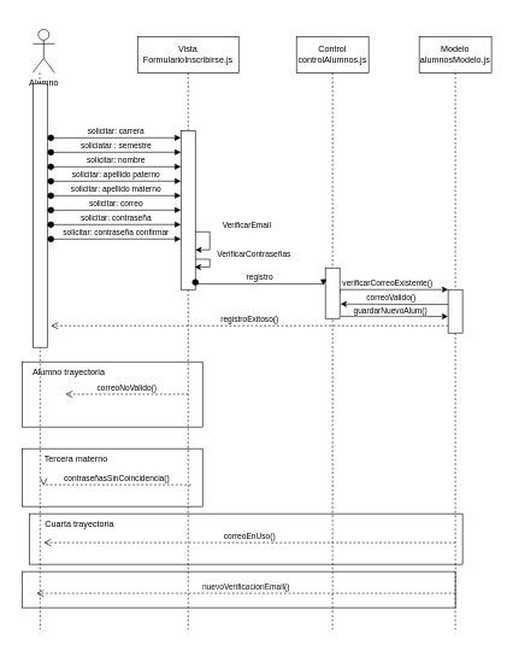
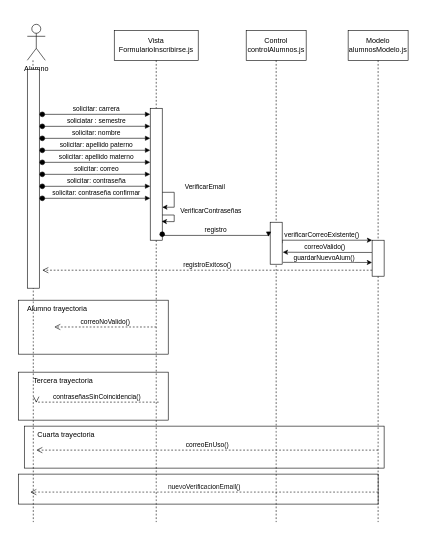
  <mxCell id="0" />
  <mxCell id="1" parent="0" />
  <mxCell id="2" value="Vista&lt;br&gt;FormularioInscribirse.js" style="shape=umlLifeline;perimeter=lifelinePerimeter;whiteSpace=wrap;html=1;container=0;dropTarget=0;collapsible=0;recursiveResize=0;outlineConnect=0;portConstraint=eastwest;newEdgeStyle={&quot;edgeStyle&quot;:&quot;elbowEdgeStyle&quot;,&quot;elbow&quot;:&quot;vertical&quot;,&quot;curved&quot;:0,&quot;rounded&quot;:0};size=50;" vertex="1" parent="1"><mxGeometry x="190" y="50" width="140" height="820" as="geometry" /></mxCell>
  <mxCell id="3" value="Control&lt;br&gt;controlAlumnos.js" style="shape=umlLifeline;perimeter=lifelinePerimeter;whiteSpace=wrap;html=1;container=0;dropTarget=0;collapsible=0;recursiveResize=0;outlineConnect=0;portConstraint=eastwest;newEdgeStyle={&quot;edgeStyle&quot;:&quot;elbowEdgeStyle&quot;,&quot;elbow&quot;:&quot;vertical&quot;,&quot;curved&quot;:0,&quot;rounded&quot;:0};size=50;" vertex="1" parent="1"><mxGeometry x="410" y="50" width="100" height="820" as="geometry" /></mxCell>
  <mxCell id="4" value="Modelo&lt;div&gt;alumnosModelo.js&lt;/div&gt;" style="shape=umlLifeline;perimeter=lifelinePerimeter;whiteSpace=wrap;html=1;container=0;dropTarget=0;collapsible=0;recursiveResize=0;outlineConnect=0;portConstraint=eastwest;newEdgeStyle={&quot;edgeStyle&quot;:&quot;elbowEdgeStyle&quot;,&quot;elbow&quot;:&quot;vertical&quot;,&quot;curved&quot;:0,&quot;rounded&quot;:0};size=50;" vertex="1" parent="1"><mxGeometry x="580" y="50" width="100" height="820" as="geometry" /></mxCell>
  <mxCell id="5" value="" style="group" vertex="1" connectable="0" parent="1"><mxGeometry x="40" y="20" width="430" height="590" as="geometry" /></mxCell>
  <mxCell id="6" style="edgeStyle=orthogonalEdgeStyle;rounded=0;orthogonalLoop=1;jettySize=auto;html=1;dashed=1;endArrow=none;endFill=0;" edge="1" parent="5"><mxGeometry relative="1" as="geometry"><mxPoint x="15" y="850" as="targetPoint" /><mxPoint x="14.5" y="80" as="sourcePoint" /></mxGeometry></mxCell>
  <mxCell id="7" value="Alumno" style="shape=umlActor;verticalLabelPosition=bottom;verticalAlign=top;html=1;outlineConnect=0;" vertex="1" parent="5"><mxGeometry x="5" y="20" width="30" height="60" as="geometry" /></mxCell>
  <mxCell id="8" value="" style="rounded=0;whiteSpace=wrap;html=1;" vertex="1" parent="5"><mxGeometry x="5" y="95" width="20" height="365" as="geometry" /></mxCell>
  <mxCell id="9" value="" style="rounded=0;whiteSpace=wrap;html=1;fillStyle=cross-hatch;align=left;" vertex="1" parent="5"><mxGeometry x="-10" y="480" width="250" height="90" as="geometry" /></mxCell>
  <mxCell id="10" value="Alumno trayectoria" style="text;html=1;align=center;verticalAlign=middle;whiteSpace=wrap;rounded=0;" vertex="1" parent="5"><mxGeometry x="-10" y="480" width="130" height="30" as="geometry" /></mxCell>
  <mxCell id="11" value="correoNoValido()" style="html=1;verticalAlign=bottom;endArrow=open;dashed=1;endSize=8;edgeStyle=elbowEdgeStyle;elbow=vertical;curved=0;rounded=0;" edge="1" parent="5"><mxGeometry relative="1" as="geometry"><mxPoint x="50" y="524.71" as="targetPoint" /><Array as="points"><mxPoint x="145" y="524.71" /></Array><mxPoint x="220" y="524.71" as="sourcePoint" /></mxGeometry></mxCell>
  <mxCell id="12" value="" style="rounded=0;whiteSpace=wrap;html=1;" vertex="1" parent="1"><mxGeometry x="250" y="180" width="20" height="220" as="geometry" /></mxCell>
  <mxCell id="13" style="edgeStyle=orthogonalEdgeStyle;rounded=0;orthogonalLoop=1;jettySize=auto;html=1;exitX=1;exitY=0.5;exitDx=0;exitDy=0;entryX=0;entryY=0;entryDx=0;entryDy=0;" edge="1" parent="1" source="17" target="32"><mxGeometry relative="1" as="geometry"><Array as="points"><mxPoint x="580" y="400" /><mxPoint x="580" y="400" /></Array></mxGeometry></mxCell>
  <mxCell id="14" value="verificarCorreoExistente()" style="edgeLabel;html=1;align=center;verticalAlign=middle;resizable=0;points=[];" vertex="1" connectable="0" parent="13"><mxGeometry x="-0.659" relative="1" as="geometry"><mxPoint x="44" y="-10" as="offset" /></mxGeometry></mxCell>
  <mxCell id="15" style="edgeStyle=orthogonalEdgeStyle;rounded=0;orthogonalLoop=1;jettySize=auto;html=1;exitX=1.058;exitY=0.956;exitDx=0;exitDy=0;entryX=-0.007;entryY=0.619;entryDx=0;entryDy=0;exitPerimeter=0;entryPerimeter=0;" edge="1" parent="1" source="17" target="32"><mxGeometry relative="1" as="geometry"><Array as="points"><mxPoint x="545" y="437" /></Array></mxGeometry></mxCell>
  <mxCell id="16" value="guardarNuevoAlum()" style="edgeLabel;html=1;align=center;verticalAlign=middle;resizable=0;points=[];" vertex="1" connectable="0" parent="15"><mxGeometry x="-0.146" y="1" relative="1" as="geometry"><mxPoint x="5" y="-6" as="offset" /></mxGeometry></mxCell>
  <mxCell id="17" value="" style="rounded=0;whiteSpace=wrap;html=1;" vertex="1" parent="1"><mxGeometry x="450" y="370" width="20" height="70" as="geometry" /></mxCell>
  <mxCell id="18" value="solicitar: carrera" style="html=1;verticalAlign=bottom;startArrow=oval;endArrow=block;startSize=8;edgeStyle=elbowEdgeStyle;elbow=vertical;curved=0;rounded=0;" edge="1" parent="1" target="12"><mxGeometry relative="1" as="geometry"><mxPoint x="70" y="190.14" as="sourcePoint" /><mxPoint x="220" y="190.14" as="targetPoint" /></mxGeometry></mxCell>
  <mxCell id="19" value="soliciatar : semestre" style="html=1;verticalAlign=bottom;startArrow=oval;endArrow=block;startSize=8;edgeStyle=elbowEdgeStyle;elbow=vertical;curved=0;rounded=0;entryX=0;entryY=0.136;entryDx=0;entryDy=0;entryPerimeter=0;" edge="1" parent="1" target="12"><mxGeometry relative="1" as="geometry"><mxPoint x="70" y="210.14" as="sourcePoint" /><mxPoint x="220" y="210.14" as="targetPoint" /></mxGeometry></mxCell>
  <mxCell id="20" value="solicitar: nombre" style="html=1;verticalAlign=bottom;startArrow=oval;endArrow=block;startSize=8;edgeStyle=elbowEdgeStyle;elbow=vertical;curved=0;rounded=0;entryX=0;entryY=0.227;entryDx=0;entryDy=0;entryPerimeter=0;" edge="1" parent="1" target="12"><mxGeometry relative="1" as="geometry"><mxPoint x="70" y="230.14" as="sourcePoint" /><mxPoint x="220" y="230.14" as="targetPoint" /></mxGeometry></mxCell>
  <mxCell id="21" value="solicitar: apellido paterno" style="html=1;verticalAlign=bottom;startArrow=oval;endArrow=block;startSize=8;edgeStyle=elbowEdgeStyle;elbow=vertical;curved=0;rounded=0;" edge="1" parent="1" target="12"><mxGeometry relative="1" as="geometry"><mxPoint x="70" y="250.14" as="sourcePoint" /><mxPoint x="220" y="250.14" as="targetPoint" /></mxGeometry></mxCell>
  <mxCell id="22" value="solicitar: apellido materno" style="html=1;verticalAlign=bottom;startArrow=oval;endArrow=block;startSize=8;edgeStyle=elbowEdgeStyle;elbow=vertical;curved=0;rounded=0;" edge="1" parent="1" target="12"><mxGeometry relative="1" as="geometry"><mxPoint x="70" y="270.14" as="sourcePoint" /><mxPoint x="220" y="270.14" as="targetPoint" /></mxGeometry></mxCell>
  <mxCell id="23" value="solicitar: correo" style="html=1;verticalAlign=bottom;startArrow=oval;endArrow=block;startSize=8;edgeStyle=elbowEdgeStyle;elbow=horizontal;curved=0;rounded=0;entryX=0;entryY=0.5;entryDx=0;entryDy=0;" edge="1" parent="1" target="12"><mxGeometry relative="1" as="geometry"><mxPoint x="70" y="290.14" as="sourcePoint" /><mxPoint x="220" y="290.14" as="targetPoint" /></mxGeometry></mxCell>
  <mxCell id="24" value="solicitar: contraseña" style="html=1;verticalAlign=bottom;startArrow=oval;endArrow=block;startSize=8;edgeStyle=elbowEdgeStyle;elbow=vertical;curved=0;rounded=0;" edge="1" parent="1" target="12"><mxGeometry relative="1" as="geometry"><mxPoint x="70" y="310.14" as="sourcePoint" /><mxPoint x="220" y="310.14" as="targetPoint" /></mxGeometry></mxCell>
  <mxCell id="25" value="solicitar: contraseña confirmar" style="html=1;verticalAlign=bottom;startArrow=oval;endArrow=block;startSize=8;edgeStyle=elbowEdgeStyle;elbow=vertical;curved=0;rounded=0;entryX=0;entryY=0.682;entryDx=0;entryDy=0;entryPerimeter=0;" edge="1" parent="1" target="12"><mxGeometry relative="1" as="geometry"><mxPoint x="70" y="330.14" as="sourcePoint" /><mxPoint x="220" y="330.14" as="targetPoint" /></mxGeometry></mxCell>
  <mxCell id="26" style="edgeStyle=orthogonalEdgeStyle;rounded=0;orthogonalLoop=1;jettySize=auto;html=1;entryX=1;entryY=0.75;entryDx=0;entryDy=0;exitX=1.009;exitY=0.637;exitDx=0;exitDy=0;exitPerimeter=0;" edge="1" parent="1" source="12" target="12"><mxGeometry relative="1" as="geometry"><Array as="points"><mxPoint x="290" y="320" /><mxPoint x="290" y="345" /></Array></mxGeometry></mxCell>
  <mxCell id="27" value="VerificarEmail" style="edgeLabel;html=1;align=center;verticalAlign=middle;resizable=0;points=[];" vertex="1" connectable="0" parent="26"><mxGeometry x="-0.05" y="1" relative="1" as="geometry"><mxPoint x="49" y="-21" as="offset" /></mxGeometry></mxCell>
  <mxCell id="28" style="edgeStyle=orthogonalEdgeStyle;rounded=0;orthogonalLoop=1;jettySize=auto;html=1;entryX=0.956;entryY=0.857;entryDx=0;entryDy=0;entryPerimeter=0;exitX=1.011;exitY=0.809;exitDx=0;exitDy=0;exitPerimeter=0;" edge="1" parent="1" source="12" target="12"><mxGeometry relative="1" as="geometry"><Array as="points"><mxPoint x="290" y="358" /><mxPoint x="290" y="369" /><mxPoint x="280" y="369" /></Array></mxGeometry></mxCell>
  <mxCell id="29" value="VerificarContraseñas" style="edgeLabel;html=1;align=center;verticalAlign=middle;resizable=0;points=[];" vertex="1" connectable="0" parent="28"><mxGeometry x="-0.077" y="1" relative="1" as="geometry"><mxPoint x="59" y="-12" as="offset" /></mxGeometry></mxCell>
  <mxCell id="30" style="edgeStyle=orthogonalEdgeStyle;rounded=0;orthogonalLoop=1;jettySize=auto;html=1;exitX=-0.015;exitY=0.34;exitDx=0;exitDy=0;exitPerimeter=0;" edge="1" parent="1" source="32"><mxGeometry relative="1" as="geometry"><mxPoint x="471" y="420" as="targetPoint" /><Array as="points"><mxPoint x="545" y="420" /><mxPoint x="471" y="420" /></Array></mxGeometry></mxCell>
  <mxCell id="31" value="correoValido()" style="edgeLabel;html=1;align=center;verticalAlign=middle;resizable=0;points=[];" vertex="1" connectable="0" parent="30"><mxGeometry x="-0.16" y="-1" relative="1" as="geometry"><mxPoint x="-17" y="-9" as="offset" /></mxGeometry></mxCell>
  <mxCell id="32" value="" style="rounded=0;whiteSpace=wrap;html=1;" vertex="1" parent="1"><mxGeometry x="620" y="400" width="20" height="60" as="geometry" /></mxCell>
  <mxCell id="33" value="registroExitoso()" style="html=1;verticalAlign=bottom;endArrow=open;dashed=1;endSize=8;edgeStyle=elbowEdgeStyle;elbow=vertical;curved=0;rounded=0;" edge="1" parent="1"><mxGeometry relative="1" as="geometry"><mxPoint x="70" y="450" as="targetPoint" /><Array as="points"><mxPoint x="545" y="450" /></Array><mxPoint x="620" y="450" as="sourcePoint" /></mxGeometry></mxCell>
  <mxCell id="34" value="registro" style="html=1;verticalAlign=bottom;startArrow=oval;endArrow=block;startSize=8;edgeStyle=elbowEdgeStyle;elbow=vertical;curved=0;rounded=0;entryX=-0.133;entryY=0.347;entryDx=0;entryDy=0;entryPerimeter=0;" edge="1" parent="1" target="17"><mxGeometry relative="1" as="geometry"><mxPoint x="270" y="390" as="sourcePoint" /><mxPoint x="440" y="393" as="targetPoint" /></mxGeometry></mxCell>
  <mxCell id="35" value="" style="rounded=0;whiteSpace=wrap;html=1;fillStyle=cross-hatch;" vertex="1" parent="1"><mxGeometry x="30" y="620" width="250" height="80" as="geometry" /></mxCell>
- <mxCell id="36" value="Tercera materno" style="text;html=1;align=center;verticalAlign=middle;whiteSpace=wrap;rounded=0;" vertex="1" parent="1"><mxGeometry x="20" y="620" width="170" height="30" as="geometry" /></mxCell>
+ <mxCell id="36" value="Tercera trayectoria" style="text;html=1;align=center;verticalAlign=middle;whiteSpace=wrap;rounded=0;" vertex="1" parent="1"><mxGeometry x="20" y="620" width="170" height="30" as="geometry" /></mxCell>
  <mxCell id="37" value="contraseñasSinCoincidencia()" style="html=1;verticalAlign=bottom;endArrow=open;dashed=1;endSize=8;edgeStyle=elbowEdgeStyle;elbow=vertical;curved=0;rounded=0;" edge="1" parent="1"><mxGeometry relative="1" as="geometry"><mxPoint x="60" y="671" as="targetPoint" /><Array as="points"><mxPoint x="189.04" y="670" /></Array><mxPoint x="264.04" y="670" as="sourcePoint" /></mxGeometry></mxCell>
  <mxCell id="38" value="" style="rounded=0;whiteSpace=wrap;html=1;fillStyle=cross-hatch;" vertex="1" parent="1"><mxGeometry x="40" y="710" width="600" height="70" as="geometry" /></mxCell>
  <mxCell id="39" value="Cuarta trayectoria" style="text;html=1;align=center;verticalAlign=middle;whiteSpace=wrap;rounded=0;" vertex="1" parent="1"><mxGeometry x="40" y="710" width="140" height="30" as="geometry" /></mxCell>
  <mxCell id="40" value="correoEnUso()" style="html=1;verticalAlign=bottom;endArrow=open;dashed=1;endSize=8;edgeStyle=elbowEdgeStyle;elbow=vertical;curved=0;rounded=0;" edge="1" parent="1"><mxGeometry relative="1" as="geometry"><mxPoint x="60" y="750" as="targetPoint" /><Array as="points"><mxPoint x="555" y="750" /></Array><mxPoint x="630" y="750" as="sourcePoint" /></mxGeometry></mxCell>
  <mxCell id="41" value="nuevoVerificacionEmail()" style="html=1;verticalAlign=bottom;endArrow=open;dashed=1;endSize=8;edgeStyle=elbowEdgeStyle;elbow=vertical;curved=0;rounded=0;" edge="1" parent="1"><mxGeometry relative="1" as="geometry"><mxPoint x="50" y="820" as="targetPoint" /><Array as="points"><mxPoint x="555" y="820" /></Array><mxPoint x="630" y="820" as="sourcePoint" /></mxGeometry></mxCell>
  <mxCell id="42" value="" style="rounded=0;whiteSpace=wrap;html=1;fillStyle=cross-hatch;" vertex="1" parent="1"><mxGeometry x="30" y="790" width="600" height="50" as="geometry" /></mxCell>
